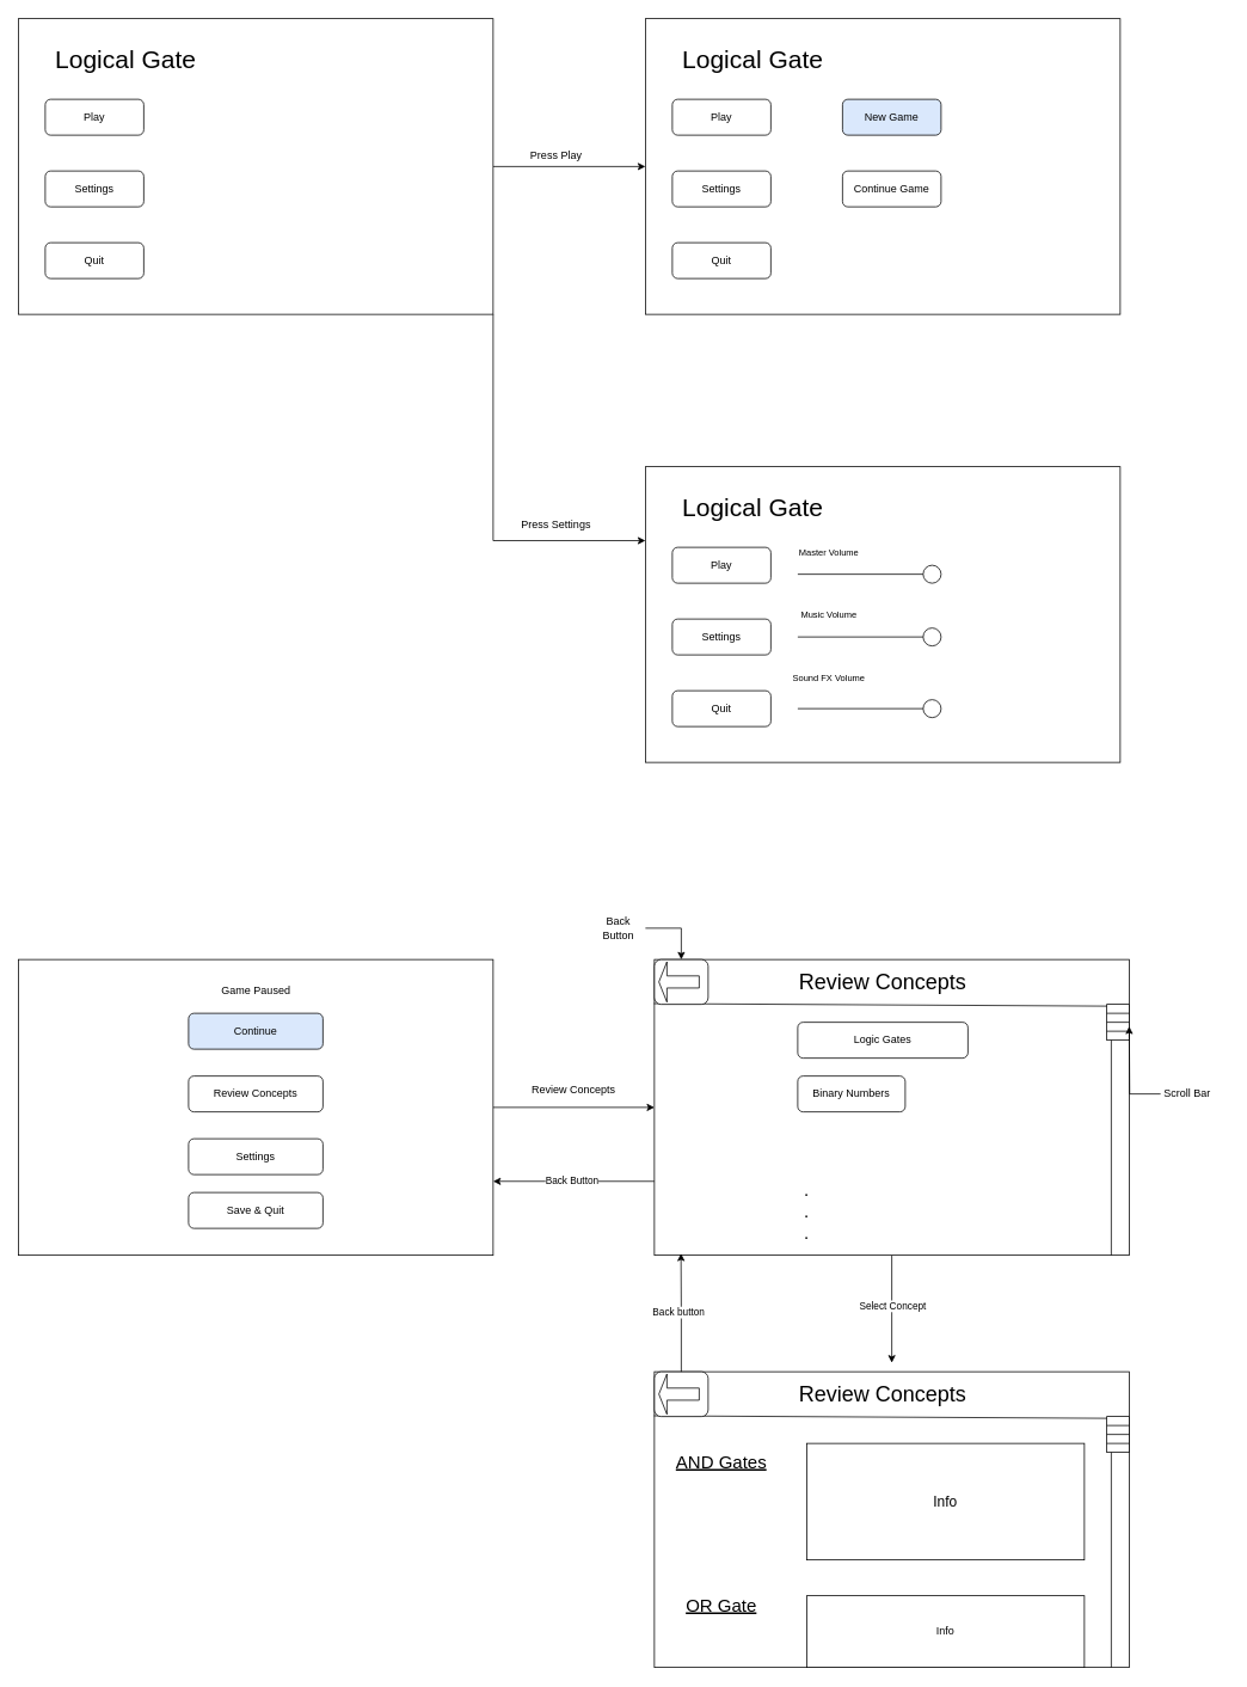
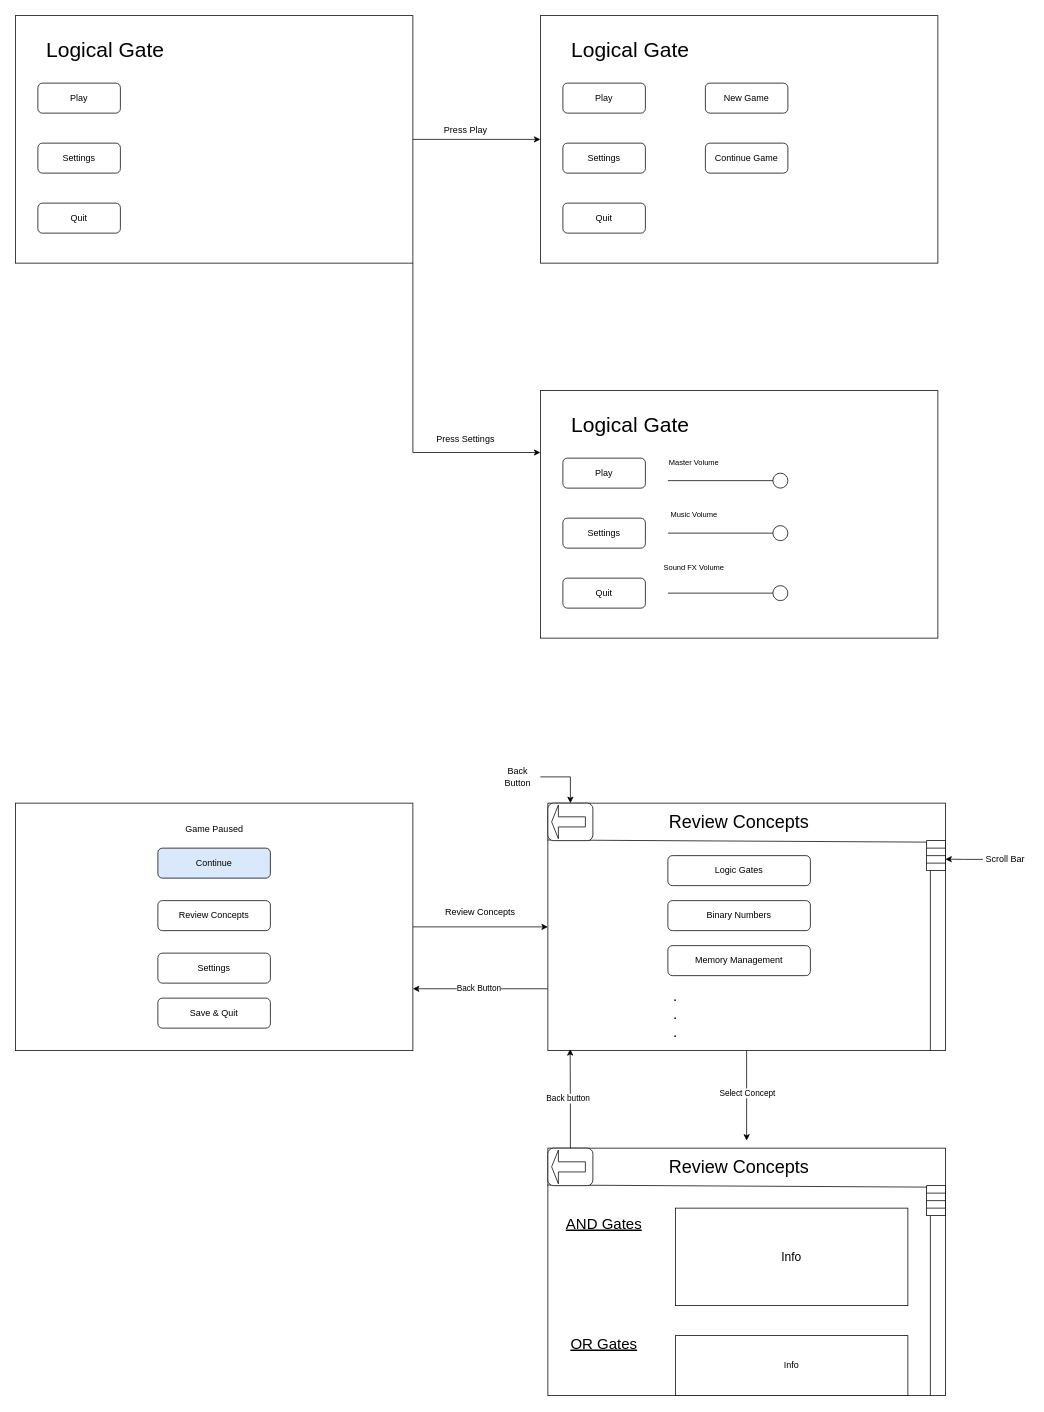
  <mxCell id="0" />
  <mxCell id="1" parent="0" />
  <mxCell id="2" style="edgeStyle=orthogonalEdgeStyle;rounded=0;orthogonalLoop=1;jettySize=auto;html=1;entryX=0;entryY=0.5;entryDx=0;entryDy=0;" parent="1" source="4" target="9" edge="1"><mxGeometry relative="1" as="geometry" /></mxCell>
  <mxCell id="3" style="edgeStyle=orthogonalEdgeStyle;rounded=0;orthogonalLoop=1;jettySize=auto;html=1;exitX=1;exitY=1;exitDx=0;exitDy=0;entryX=0;entryY=0.25;entryDx=0;entryDy=0;" parent="1" source="4" target="14" edge="1"><mxGeometry relative="1" as="geometry" /></mxCell>
  <mxCell id="4" value="" style="rounded=0;whiteSpace=wrap;html=1;" parent="1" vertex="1"><mxGeometry x="20" y="20" width="530" height="330" as="geometry" /></mxCell>
  <mxCell id="5" value="&lt;font style=&quot;font-size: 28px;&quot;&gt;Logical Gate&lt;/font&gt;" style="text;html=1;align=center;verticalAlign=middle;whiteSpace=wrap;rounded=0;" parent="1" vertex="1"><mxGeometry x="30" y="30" width="220" height="70" as="geometry" /></mxCell>
  <mxCell id="6" value="Play" style="rounded=1;whiteSpace=wrap;html=1;" parent="1" vertex="1"><mxGeometry x="50" y="110" width="110" height="40" as="geometry" /></mxCell>
  <mxCell id="7" value="Settings" style="rounded=1;whiteSpace=wrap;html=1;" parent="1" vertex="1"><mxGeometry x="50" y="190" width="110" height="40" as="geometry" /></mxCell>
  <mxCell id="8" value="Quit" style="rounded=1;whiteSpace=wrap;html=1;" parent="1" vertex="1"><mxGeometry x="50" y="270" width="110" height="40" as="geometry" /></mxCell>
  <mxCell id="9" value="" style="rounded=0;whiteSpace=wrap;html=1;" parent="1" vertex="1"><mxGeometry x="720" y="20" width="530" height="330" as="geometry" /></mxCell>
  <mxCell id="10" value="&lt;font style=&quot;font-size: 28px;&quot;&gt;Logical Gate&lt;/font&gt;" style="text;html=1;align=center;verticalAlign=middle;whiteSpace=wrap;rounded=0;" parent="1" vertex="1"><mxGeometry x="730" y="30" width="220" height="70" as="geometry" /></mxCell>
  <mxCell id="11" value="Play" style="rounded=1;whiteSpace=wrap;html=1;" parent="1" vertex="1"><mxGeometry x="750" y="110" width="110" height="40" as="geometry" /></mxCell>
  <mxCell id="12" value="Settings" style="rounded=1;whiteSpace=wrap;html=1;" parent="1" vertex="1"><mxGeometry x="750" y="190" width="110" height="40" as="geometry" /></mxCell>
  <mxCell id="13" value="Quit" style="rounded=1;whiteSpace=wrap;html=1;" parent="1" vertex="1"><mxGeometry x="750" y="270" width="110" height="40" as="geometry" /></mxCell>
  <mxCell id="14" value="" style="rounded=0;whiteSpace=wrap;html=1;" parent="1" vertex="1"><mxGeometry x="720" y="520" width="530" height="330" as="geometry" /></mxCell>
  <mxCell id="15" value="&lt;font style=&quot;font-size: 28px;&quot;&gt;Logical Gate&lt;/font&gt;" style="text;html=1;align=center;verticalAlign=middle;whiteSpace=wrap;rounded=0;" parent="1" vertex="1"><mxGeometry x="730" y="530" width="220" height="70" as="geometry" /></mxCell>
  <mxCell id="16" value="Play" style="rounded=1;whiteSpace=wrap;html=1;" parent="1" vertex="1"><mxGeometry x="750" y="610" width="110" height="40" as="geometry" /></mxCell>
  <mxCell id="17" value="Settings" style="rounded=1;whiteSpace=wrap;html=1;" parent="1" vertex="1"><mxGeometry x="750" y="690" width="110" height="40" as="geometry" /></mxCell>
  <mxCell id="18" value="Quit" style="rounded=1;whiteSpace=wrap;html=1;" parent="1" vertex="1"><mxGeometry x="750" y="770" width="110" height="40" as="geometry" /></mxCell>
  <mxCell id="19" value="&lt;font style=&quot;font-size: 10px;&quot;&gt;Master Volume&lt;/font&gt;" style="text;html=1;align=center;verticalAlign=middle;whiteSpace=wrap;rounded=0;" parent="1" vertex="1"><mxGeometry x="880" y="600" width="90" height="30" as="geometry" /></mxCell>
  <mxCell id="20" value="&lt;font style=&quot;font-size: 10px;&quot;&gt;Music Volume&lt;/font&gt;" style="text;html=1;align=center;verticalAlign=middle;whiteSpace=wrap;rounded=0;" parent="1" vertex="1"><mxGeometry x="880" y="670" width="90" height="30" as="geometry" /></mxCell>
  <mxCell id="21" value="&lt;font style=&quot;font-size: 10px;&quot;&gt;Sound FX Volume&lt;/font&gt;" style="text;html=1;align=center;verticalAlign=middle;whiteSpace=wrap;rounded=0;" parent="1" vertex="1"><mxGeometry x="880" y="740" width="90" height="30" as="geometry" /></mxCell>
  <mxCell id="22" value="" style="ellipse;whiteSpace=wrap;html=1;aspect=fixed;" parent="1" vertex="1"><mxGeometry x="1030" y="630" width="20" height="20" as="geometry" /></mxCell>
  <mxCell id="23" value="" style="endArrow=none;html=1;rounded=0;" parent="1" edge="1"><mxGeometry width="50" height="50" relative="1" as="geometry"><mxPoint x="890" y="640" as="sourcePoint" /><mxPoint x="1030" y="640" as="targetPoint" /></mxGeometry></mxCell>
  <mxCell id="24" value="" style="ellipse;whiteSpace=wrap;html=1;aspect=fixed;" parent="1" vertex="1"><mxGeometry x="1030" y="700" width="20" height="20" as="geometry" /></mxCell>
  <mxCell id="25" value="" style="endArrow=none;html=1;rounded=0;" parent="1" edge="1"><mxGeometry width="50" height="50" relative="1" as="geometry"><mxPoint x="890" y="710" as="sourcePoint" /><mxPoint x="1030" y="710" as="targetPoint" /></mxGeometry></mxCell>
  <mxCell id="26" value="" style="ellipse;whiteSpace=wrap;html=1;aspect=fixed;" parent="1" vertex="1"><mxGeometry x="1030" y="780" width="20" height="20" as="geometry" /></mxCell>
  <mxCell id="27" value="" style="endArrow=none;html=1;rounded=0;" parent="1" edge="1"><mxGeometry width="50" height="50" relative="1" as="geometry"><mxPoint x="890" y="790" as="sourcePoint" /><mxPoint x="1030" y="790" as="targetPoint" /></mxGeometry></mxCell>
- <mxCell id="28" value="New Game" style="rounded=1;whiteSpace=wrap;html=1;fillColor=#dae8fc;" parent="1" vertex="1"><mxGeometry x="940" y="110" width="110" height="40" as="geometry" /></mxCell>
+ <mxCell id="28" value="New Game" style="rounded=1;whiteSpace=wrap;html=1;" parent="1" vertex="1"><mxGeometry x="940" y="110" width="110" height="40" as="geometry" /></mxCell>
  <mxCell id="29" value="Continue Game" style="rounded=1;whiteSpace=wrap;html=1;" parent="1" vertex="1"><mxGeometry x="940" y="190" width="110" height="40" as="geometry" /></mxCell>
  <mxCell id="30" value="Press Play" style="text;html=1;align=center;verticalAlign=middle;resizable=0;points=[];autosize=1;strokeColor=none;fillColor=none;" parent="1" vertex="1"><mxGeometry x="580" y="158" width="80" height="30" as="geometry" /></mxCell>
  <mxCell id="31" value="Press Settings" style="text;html=1;align=center;verticalAlign=middle;resizable=0;points=[];autosize=1;strokeColor=none;fillColor=none;" parent="1" vertex="1"><mxGeometry x="570" y="570" width="100" height="30" as="geometry" /></mxCell>
  <mxCell id="32" style="edgeStyle=orthogonalEdgeStyle;rounded=0;orthogonalLoop=1;jettySize=auto;html=1;entryX=0;entryY=0.5;entryDx=0;entryDy=0;" parent="1" source="33" target="43" edge="1"><mxGeometry relative="1" as="geometry" /></mxCell>
  <mxCell id="33" value="" style="rounded=0;whiteSpace=wrap;html=1;" parent="1" vertex="1"><mxGeometry x="20" y="1070" width="530" height="330" as="geometry" /></mxCell>
  <mxCell id="34" value="Game Paused" style="text;html=1;align=center;verticalAlign=middle;whiteSpace=wrap;rounded=0;" parent="1" vertex="1"><mxGeometry x="217.5" y="1090" width="135" height="30" as="geometry" /></mxCell>
  <mxCell id="35" value="Continue" style="rounded=1;whiteSpace=wrap;html=1;fillColor=#dae8fc;" parent="1" vertex="1"><mxGeometry x="210" y="1130" width="150" height="40" as="geometry" /></mxCell>
  <mxCell id="36" value="Review Concepts" style="rounded=1;whiteSpace=wrap;html=1;" parent="1" vertex="1"><mxGeometry x="210" y="1200" width="150" height="40" as="geometry" /></mxCell>
  <mxCell id="37" value="Settings" style="rounded=1;whiteSpace=wrap;html=1;" parent="1" vertex="1"><mxGeometry x="210" y="1270" width="150" height="40" as="geometry" /></mxCell>
  <mxCell id="38" value="Save &amp;amp; Quit" style="rounded=1;whiteSpace=wrap;html=1;" parent="1" vertex="1"><mxGeometry x="210" y="1330" width="150" height="40" as="geometry" /></mxCell>
  <mxCell id="39" style="edgeStyle=orthogonalEdgeStyle;rounded=0;orthogonalLoop=1;jettySize=auto;html=1;" parent="1" source="43" edge="1"><mxGeometry relative="1" as="geometry"><mxPoint x="995" y="1520" as="targetPoint" /></mxGeometry></mxCell>
  <mxCell id="40" value="Select Concept" style="edgeLabel;html=1;align=center;verticalAlign=middle;resizable=0;points=[];" parent="39" vertex="1" connectable="0"><mxGeometry x="-0.07" relative="1" as="geometry"><mxPoint as="offset" /></mxGeometry></mxCell>
  <mxCell id="41" style="edgeStyle=orthogonalEdgeStyle;rounded=0;orthogonalLoop=1;jettySize=auto;html=1;exitX=0;exitY=0.75;exitDx=0;exitDy=0;entryX=1;entryY=0.75;entryDx=0;entryDy=0;" edge="1" parent="1" source="43" target="33"><mxGeometry relative="1" as="geometry" /></mxCell>
  <mxCell id="42" value="Back Button" style="edgeLabel;html=1;align=center;verticalAlign=middle;resizable=0;points=[];" vertex="1" connectable="0" parent="41"><mxGeometry x="0.022" y="-1" relative="1" as="geometry"><mxPoint x="-1" as="offset" /></mxGeometry></mxCell>
  <mxCell id="43" value="" style="rounded=0;whiteSpace=wrap;html=1;" parent="1" vertex="1"><mxGeometry x="730" y="1070" width="530" height="330" as="geometry" /></mxCell>
  <mxCell id="44" value="" style="endArrow=none;html=1;rounded=0;entryX=1;entryY=0.158;entryDx=0;entryDy=0;entryPerimeter=0;exitX=-0.001;exitY=0.149;exitDx=0;exitDy=0;exitPerimeter=0;" parent="1" source="43" target="43" edge="1"><mxGeometry width="50" height="50" relative="1" as="geometry"><mxPoint x="890" y="1120" as="sourcePoint" /><mxPoint x="1120" y="1120" as="targetPoint" /></mxGeometry></mxCell>
  <mxCell id="45" value="&lt;font style=&quot;font-size: 24px;&quot;&gt;Review Concepts&lt;/font&gt;" style="text;html=1;align=center;verticalAlign=middle;whiteSpace=wrap;rounded=0;" parent="1" vertex="1"><mxGeometry x="820" y="1070" width="330" height="50" as="geometry" /></mxCell>
  <mxCell id="46" value="" style="rounded=1;whiteSpace=wrap;html=1;" parent="1" vertex="1"><mxGeometry x="730" y="1070" width="60" height="50" as="geometry" /></mxCell>
  <mxCell id="47" value="" style="shape=singleArrow;direction=west;whiteSpace=wrap;html=1;" parent="1" vertex="1"><mxGeometry x="735" y="1072.5" width="45" height="45" as="geometry" /></mxCell>
  <mxCell id="48" style="edgeStyle=orthogonalEdgeStyle;rounded=0;orthogonalLoop=1;jettySize=auto;html=1;entryX=0.5;entryY=0;entryDx=0;entryDy=0;" parent="1" source="49" target="46" edge="1"><mxGeometry relative="1" as="geometry" /></mxCell>
  <mxCell id="49" value="Back Button" style="text;html=1;align=center;verticalAlign=middle;whiteSpace=wrap;rounded=0;" parent="1" vertex="1"><mxGeometry x="660" y="1020" width="60" height="30" as="geometry" /></mxCell>
  <mxCell id="50" value="" style="rounded=0;whiteSpace=wrap;html=1;" parent="1" vertex="1"><mxGeometry x="730" y="1530" width="530" height="330" as="geometry" /></mxCell>
  <mxCell id="51" value="" style="endArrow=none;html=1;rounded=0;entryX=1;entryY=0.158;entryDx=0;entryDy=0;entryPerimeter=0;exitX=-0.001;exitY=0.149;exitDx=0;exitDy=0;exitPerimeter=0;" parent="1" source="50" target="50" edge="1"><mxGeometry width="50" height="50" relative="1" as="geometry"><mxPoint x="890" y="1580" as="sourcePoint" /><mxPoint x="1120" y="1580" as="targetPoint" /></mxGeometry></mxCell>
  <mxCell id="52" value="&lt;font style=&quot;font-size: 24px;&quot;&gt;Review Concepts&lt;/font&gt;" style="text;html=1;align=center;verticalAlign=middle;whiteSpace=wrap;rounded=0;" parent="1" vertex="1"><mxGeometry x="820" y="1530" width="330" height="50" as="geometry" /></mxCell>
  <mxCell id="53" value="" style="rounded=1;whiteSpace=wrap;html=1;" parent="1" vertex="1"><mxGeometry x="730" y="1530" width="60" height="50" as="geometry" /></mxCell>
  <mxCell id="54" value="" style="shape=singleArrow;direction=west;whiteSpace=wrap;html=1;" parent="1" vertex="1"><mxGeometry x="735" y="1532.5" width="45" height="45" as="geometry" /></mxCell>
  <mxCell id="55" value="" style="endArrow=none;html=1;rounded=0;" parent="1" edge="1"><mxGeometry width="50" height="50" relative="1" as="geometry"><mxPoint x="1240" y="1400" as="sourcePoint" /><mxPoint x="1240" y="1130" as="targetPoint" /></mxGeometry></mxCell>
  <mxCell id="56" value="" style="endArrow=none;html=1;rounded=0;" parent="1" edge="1"><mxGeometry width="50" height="50" relative="1" as="geometry"><mxPoint x="1240" y="1860" as="sourcePoint" /><mxPoint x="1240" y="1590" as="targetPoint" /></mxGeometry></mxCell>
  <mxCell id="57" value="" style="group" parent="1" vertex="1" connectable="0"><mxGeometry x="1235" y="1580" width="25" height="40" as="geometry" /></mxCell>
  <mxCell id="58" value="" style="rounded=0;whiteSpace=wrap;html=1;" parent="57" vertex="1"><mxGeometry width="25" height="40" as="geometry" /></mxCell>
  <mxCell id="59" value="" style="endArrow=none;html=1;rounded=0;entryX=1;entryY=0.25;entryDx=0;entryDy=0;" parent="57" target="58" edge="1"><mxGeometry width="50" height="50" relative="1" as="geometry"><mxPoint y="10" as="sourcePoint" /><mxPoint x="62.5" y="-40" as="targetPoint" /></mxGeometry></mxCell>
  <mxCell id="60" value="" style="endArrow=none;html=1;rounded=0;" parent="57" edge="1"><mxGeometry width="50" height="50" relative="1" as="geometry"><mxPoint x="12.5" y="20" as="sourcePoint" /><mxPoint x="12.5" y="20" as="targetPoint" /></mxGeometry></mxCell>
  <mxCell id="61" style="edgeStyle=orthogonalEdgeStyle;rounded=0;orthogonalLoop=1;jettySize=auto;html=1;exitX=0;exitY=0.5;exitDx=0;exitDy=0;entryX=1;entryY=0.5;entryDx=0;entryDy=0;endArrow=none;startFill=0;" parent="57" source="58" target="58" edge="1"><mxGeometry relative="1" as="geometry" /></mxCell>
  <mxCell id="62" style="edgeStyle=orthogonalEdgeStyle;rounded=0;orthogonalLoop=1;jettySize=auto;html=1;exitX=0;exitY=0.75;exitDx=0;exitDy=0;entryX=1;entryY=0.75;entryDx=0;entryDy=0;endArrow=none;startFill=0;" parent="57" source="58" target="58" edge="1"><mxGeometry relative="1" as="geometry" /></mxCell>
  <mxCell id="63" value="" style="group" parent="1" vertex="1" connectable="0"><mxGeometry x="1235" y="1120" width="25" height="40" as="geometry" /></mxCell>
  <mxCell id="64" value="" style="rounded=0;whiteSpace=wrap;html=1;" parent="63" vertex="1"><mxGeometry width="25" height="40" as="geometry" /></mxCell>
  <mxCell id="65" value="" style="endArrow=none;html=1;rounded=0;entryX=1;entryY=0.25;entryDx=0;entryDy=0;" parent="63" target="64" edge="1"><mxGeometry width="50" height="50" relative="1" as="geometry"><mxPoint y="10" as="sourcePoint" /><mxPoint x="62.5" y="-40" as="targetPoint" /></mxGeometry></mxCell>
  <mxCell id="66" value="" style="endArrow=none;html=1;rounded=0;" parent="63" edge="1"><mxGeometry width="50" height="50" relative="1" as="geometry"><mxPoint x="12.5" y="20" as="sourcePoint" /><mxPoint x="12.5" y="20" as="targetPoint" /></mxGeometry></mxCell>
  <mxCell id="67" style="edgeStyle=orthogonalEdgeStyle;rounded=0;orthogonalLoop=1;jettySize=auto;html=1;exitX=0;exitY=0.5;exitDx=0;exitDy=0;entryX=1;entryY=0.5;entryDx=0;entryDy=0;endArrow=none;startFill=0;" parent="63" source="64" target="64" edge="1"><mxGeometry relative="1" as="geometry" /></mxCell>
  <mxCell id="68" style="edgeStyle=orthogonalEdgeStyle;rounded=0;orthogonalLoop=1;jettySize=auto;html=1;exitX=0;exitY=0.75;exitDx=0;exitDy=0;entryX=1;entryY=0.75;entryDx=0;entryDy=0;endArrow=none;startFill=0;" parent="63" source="64" target="64" edge="1"><mxGeometry relative="1" as="geometry" /></mxCell>
  <mxCell id="69" style="edgeStyle=orthogonalEdgeStyle;rounded=0;orthogonalLoop=1;jettySize=auto;html=1;exitX=0;exitY=0.5;exitDx=0;exitDy=0;" parent="1" source="70" edge="1"><mxGeometry relative="1" as="geometry"><mxPoint x="1260" y="1144.667" as="targetPoint" /></mxGeometry></mxCell>
- <mxCell id="70" value="Scroll Bar" style="text;html=1;align=center;verticalAlign=middle;whiteSpace=wrap;rounded=0;" parent="1" vertex="1"><mxGeometry x="1295" y="1205" width="60" height="30" as="geometry" /></mxCell>
+ <mxCell id="70" value="Scroll Bar" style="text;html=1;align=center;verticalAlign=middle;whiteSpace=wrap;rounded=0;" parent="1" vertex="1"><mxGeometry x="1310" y="1130" width="60" height="30" as="geometry" /></mxCell>
  <mxCell id="71" value="Logic Gates" style="rounded=1;whiteSpace=wrap;html=1;" parent="1" vertex="1"><mxGeometry x="890" y="1140" width="190" height="40" as="geometry" /></mxCell>
- <mxCell id="72" value="Binary Numbers" style="rounded=1;whiteSpace=wrap;html=1;" parent="1" vertex="1"><mxGeometry x="890" y="1200" width="120" height="40" as="geometry" /></mxCell>
+ <mxCell id="72" value="Binary Numbers" style="rounded=1;whiteSpace=wrap;html=1;" parent="1" vertex="1"><mxGeometry x="890" y="1200" width="190" height="40" as="geometry" /></mxCell>
+ <mxCell id="73" value="Memory Management" style="rounded=1;whiteSpace=wrap;html=1;" parent="1" vertex="1"><mxGeometry x="890" y="1260" width="190" height="40" as="geometry" /></mxCell>
  <mxCell id="74" value="&lt;font style=&quot;font-size: 20px;&quot;&gt;.&lt;/font&gt;&lt;div&gt;&lt;font style=&quot;font-size: 20px;&quot;&gt;.&lt;/font&gt;&lt;/div&gt;&lt;div&gt;&lt;font style=&quot;font-size: 20px;&quot;&gt;.&lt;/font&gt;&lt;/div&gt;" style="text;html=1;align=center;verticalAlign=middle;whiteSpace=wrap;rounded=0;" parent="1" vertex="1"><mxGeometry x="870" y="1315" width="60" height="70" as="geometry" /></mxCell>
  <mxCell id="75" value="&lt;font style=&quot;font-size: 16px;&quot;&gt;Info&lt;/font&gt;" style="rounded=0;whiteSpace=wrap;html=1;" parent="1" vertex="1"><mxGeometry x="900" y="1610" width="310" height="130" as="geometry" /></mxCell>
  <mxCell id="76" value="&lt;font style=&quot;font-size: 20px;&quot;&gt;&lt;u&gt;AND Gates&lt;/u&gt;&lt;/font&gt;" style="text;html=1;align=center;verticalAlign=middle;whiteSpace=wrap;rounded=0;" parent="1" vertex="1"><mxGeometry x="750" y="1610" width="110" height="40" as="geometry" /></mxCell>
- <mxCell id="77" value="&lt;font style=&quot;font-size: 20px;&quot;&gt;&lt;u&gt;OR Gate&lt;/u&gt;&lt;/font&gt;" style="text;html=1;align=center;verticalAlign=middle;whiteSpace=wrap;rounded=0;" parent="1" vertex="1"><mxGeometry x="750" y="1770" width="110" height="40" as="geometry" /></mxCell>
+ <mxCell id="77" value="&lt;font style=&quot;font-size: 20px;&quot;&gt;&lt;u&gt;OR Gates&lt;/u&gt;&lt;/font&gt;" style="text;html=1;align=center;verticalAlign=middle;whiteSpace=wrap;rounded=0;" parent="1" vertex="1"><mxGeometry x="750" y="1770" width="110" height="40" as="geometry" /></mxCell>
  <mxCell id="78" value="Info" style="rounded=0;whiteSpace=wrap;html=1;" parent="1" vertex="1"><mxGeometry x="900" y="1780" width="310" height="80" as="geometry" /></mxCell>
  <mxCell id="79" value="Review Concepts" style="text;html=1;align=center;verticalAlign=middle;whiteSpace=wrap;rounded=0;" parent="1" vertex="1"><mxGeometry x="590" y="1200" width="100" height="30" as="geometry" /></mxCell>
  <mxCell id="80" style="edgeStyle=orthogonalEdgeStyle;rounded=0;orthogonalLoop=1;jettySize=auto;html=1;entryX=0.056;entryY=0.994;entryDx=0;entryDy=0;entryPerimeter=0;" edge="1" parent="1" source="53" target="43"><mxGeometry relative="1" as="geometry" /></mxCell>
  <mxCell id="81" value="Back button" style="edgeLabel;html=1;align=center;verticalAlign=middle;resizable=0;points=[];" vertex="1" connectable="0" parent="80"><mxGeometry x="0.011" y="3" relative="1" as="geometry"><mxPoint as="offset" /></mxGeometry></mxCell>
